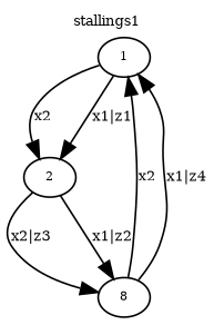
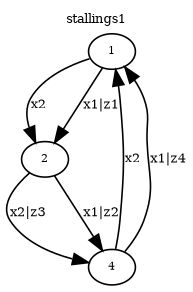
  digraph {
    fontsize=8
    label=stallings1
    labelloc=t
    node [fontsize=7]
    edge [fontsize=8]
    n1 [height=.01 label=1 width=.01]
    n2 [height=.01 label=2 width=.01]
-   n3 [height=.01 label=8 width=.01]
+   n3 [height=.01 label=4 width=.01]
    n1 -> n2 [label=x2]
    n1 -> n2 [label="x1|z1"]
    n2 -> n3 [label="x2|z3"]
    n2 -> n3 [label="x1|z2"]
    n3 -> n1 [label=x2]
    n3 -> n1 [label="x1|z4"]
  }
